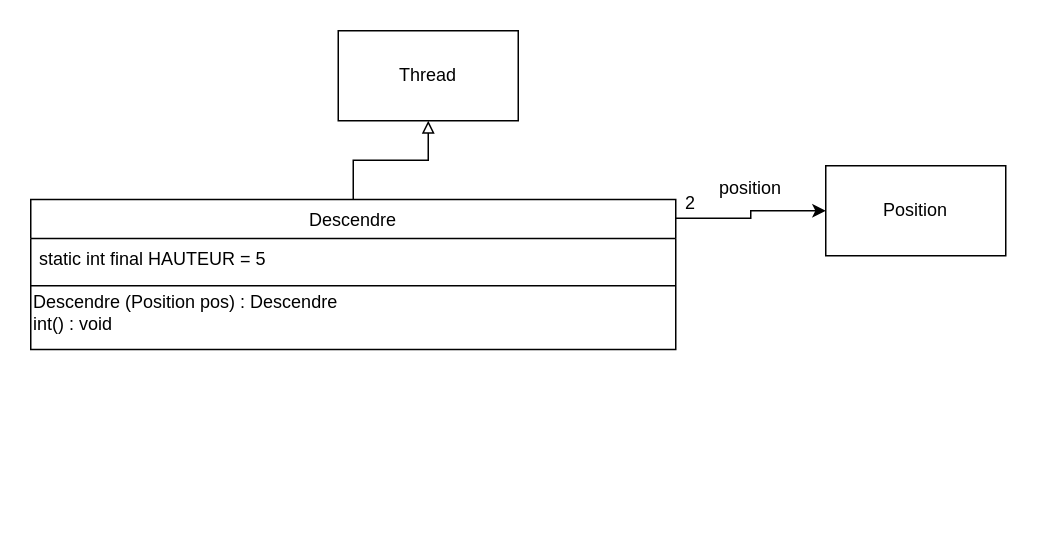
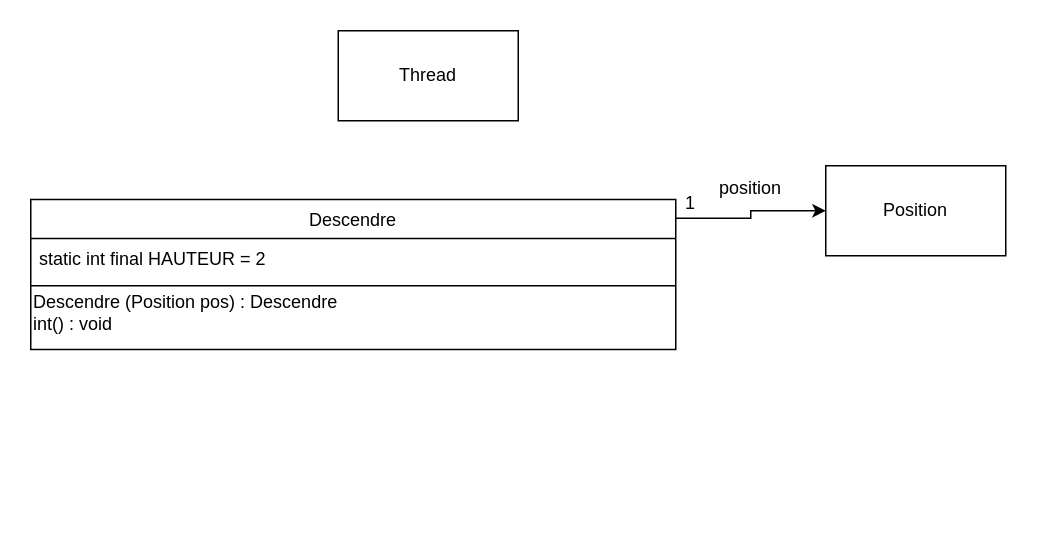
  <mxCell id="0" />
  <mxCell id="1" parent="0" />
- <mxCell id="2" style="edgeStyle=orthogonalEdgeStyle;rounded=0;orthogonalLoop=1;jettySize=auto;html=1;endArrow=block;endFill=0;" edge="1" parent="1" source="3" target="8"><mxGeometry relative="1" as="geometry" /></mxCell>
  <mxCell id="3" value="Descendre" style="swimlane;fontStyle=0;align=center;verticalAlign=top;childLayout=stackLayout;horizontal=1;startSize=26;horizontalStack=0;resizeParent=1;resizeLast=0;collapsible=1;marginBottom=0;rounded=0;shadow=0;strokeWidth=1;" parent="1" vertex="1"><mxGeometry x="20" y="132.5" width="430" height="100" as="geometry"><mxRectangle x="230" y="140" width="160" height="26" as="alternateBounds" /></mxGeometry></mxCell>
- <mxCell id="4" value="static int final HAUTEUR = 5" style="text;align=left;verticalAlign=top;spacingLeft=4;spacingRight=4;overflow=hidden;rotatable=0;points=[[0,0.5],[1,0.5]];portConstraint=eastwest;" parent="3" vertex="1"><mxGeometry y="26" width="430" height="24" as="geometry" /></mxCell>
+ <mxCell id="4" value="static int final HAUTEUR = 2" style="text;align=left;verticalAlign=top;spacingLeft=4;spacingRight=4;overflow=hidden;rotatable=0;points=[[0,0.5],[1,0.5]];portConstraint=eastwest;" parent="3" vertex="1"><mxGeometry y="26" width="430" height="24" as="geometry" /></mxCell>
  <mxCell id="5" value="" style="endArrow=none;html=1;rounded=0;exitX=0;exitY=0.5;exitDx=0;exitDy=0;" edge="1" parent="3"><mxGeometry width="50" height="50" relative="1" as="geometry"><mxPoint y="57.5" as="sourcePoint" /><mxPoint x="430" y="57.5" as="targetPoint" /></mxGeometry></mxCell>
  <mxCell id="6" value="Descendre (Position pos) : Descendre&lt;br&gt;int() : void" style="text;html=1;strokeColor=none;fillColor=none;align=left;verticalAlign=middle;whiteSpace=wrap;rounded=0;" vertex="1" parent="3"><mxGeometry y="50" width="430" height="50" as="geometry" /></mxCell>
  <mxCell id="7" value="Position" style="rounded=0;whiteSpace=wrap;html=1;" vertex="1" parent="1"><mxGeometry x="550" y="110" width="120" height="60" as="geometry" /></mxCell>
  <mxCell id="8" value="Thread" style="rounded=0;whiteSpace=wrap;html=1;" vertex="1" parent="1"><mxGeometry x="225" y="20" width="120" height="60" as="geometry" /></mxCell>
  <mxCell id="9" style="edgeStyle=orthogonalEdgeStyle;rounded=0;orthogonalLoop=1;jettySize=auto;html=1;exitX=0.999;exitY=0.125;exitDx=0;exitDy=0;exitPerimeter=0;entryX=0;entryY=0.5;entryDx=0;entryDy=0;" edge="1" parent="1" source="3" target="7"><mxGeometry relative="1" as="geometry"><mxPoint x="460" y="175" as="sourcePoint" /><mxPoint x="590" y="145" as="targetPoint" /></mxGeometry></mxCell>
  <mxCell id="10" value="position" style="text;html=1;strokeColor=none;fillColor=none;align=center;verticalAlign=middle;whiteSpace=wrap;rounded=0;" vertex="1" parent="1"><mxGeometry x="470" y="110" width="60" height="30" as="geometry" /></mxCell>
- <mxCell id="11" value="2" style="text;html=1;strokeColor=none;fillColor=none;align=center;verticalAlign=middle;whiteSpace=wrap;rounded=0;" vertex="1" parent="1"><mxGeometry x="430" y="120" width="60" height="30" as="geometry" /></mxCell>
+ <mxCell id="11" value="1" style="text;html=1;strokeColor=none;fillColor=none;align=center;verticalAlign=middle;whiteSpace=wrap;rounded=0;" vertex="1" parent="1"><mxGeometry x="430" y="120" width="60" height="30" as="geometry" /></mxCell>
  <mxCell id="12" style="edgeStyle=orthogonalEdgeStyle;rounded=0;orthogonalLoop=1;jettySize=auto;html=1;exitX=0.25;exitY=0;exitDx=0;exitDy=0;entryX=0.75;entryY=1;entryDx=0;entryDy=0;" edge="1" parent="1"><mxGeometry relative="1" as="geometry"><mxPoint x="640" y="337.5" as="targetPoint" /></mxGeometry></mxCell>
